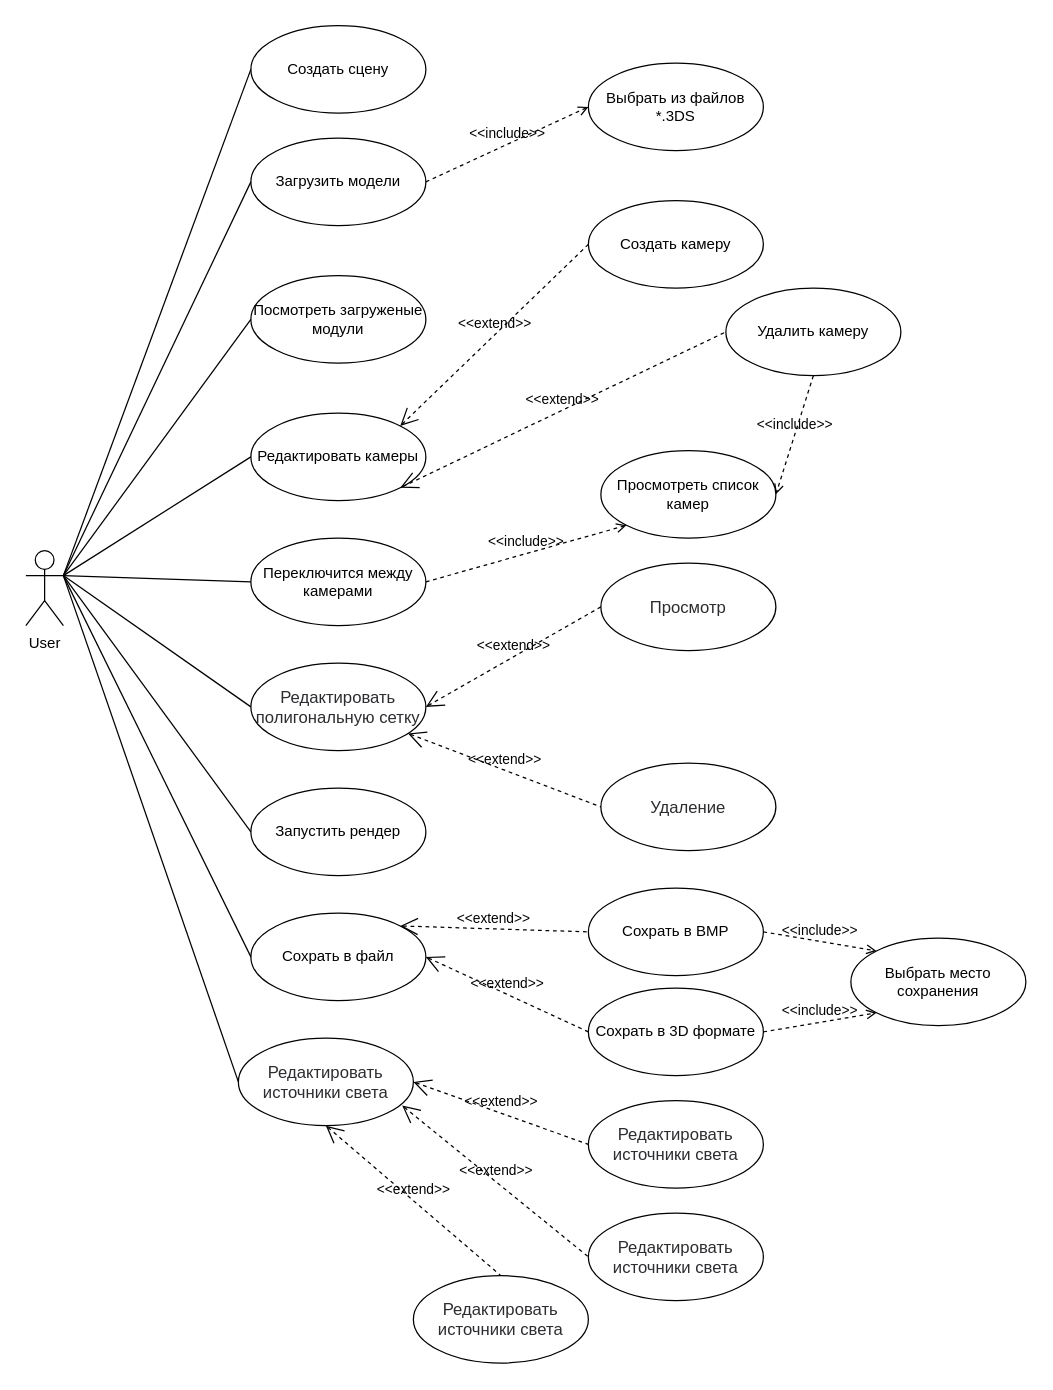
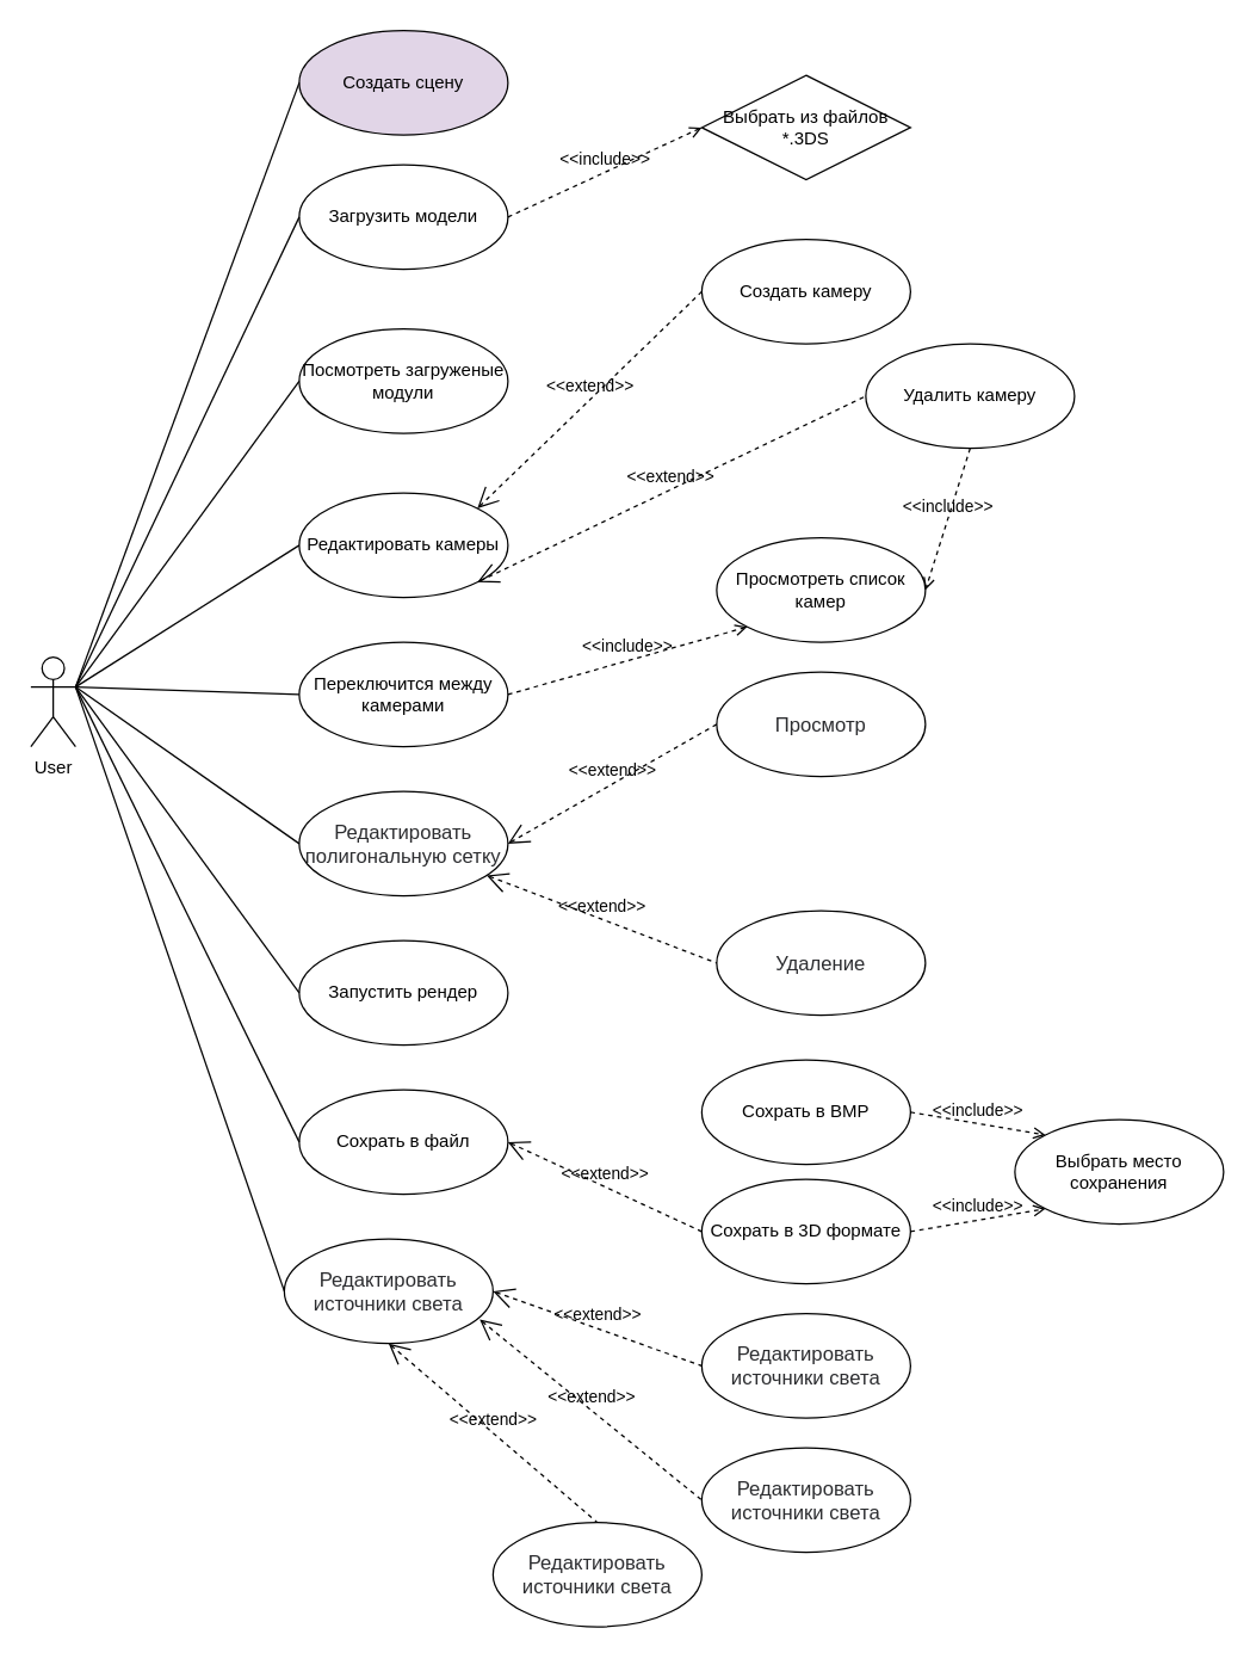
  <mxCell id="0" />
  <mxCell id="1" parent="0" />
  <mxCell id="2" value="User" style="shape=umlActor;html=1;verticalLabelPosition=bottom;verticalAlign=top;align=center;" vertex="1" parent="1"><mxGeometry x="20" y="440" width="30" height="60" as="geometry" /></mxCell>
- <mxCell id="3" value="Создать сцену" style="ellipse;whiteSpace=wrap;html=1;" vertex="1" parent="1"><mxGeometry x="200" y="20" width="140" height="70" as="geometry" /></mxCell>
+ <mxCell id="3" value="Создать сцену" style="ellipse;whiteSpace=wrap;html=1;fillColor=#e1d5e7;" vertex="1" parent="1"><mxGeometry x="200" y="20" width="140" height="70" as="geometry" /></mxCell>
  <mxCell id="4" value="Загрузить модели" style="ellipse;whiteSpace=wrap;html=1;" vertex="1" parent="1"><mxGeometry x="200" y="110" width="140" height="70" as="geometry" /></mxCell>
  <mxCell id="5" value="Посмотреть загруженые модули" style="ellipse;whiteSpace=wrap;html=1;" vertex="1" parent="1"><mxGeometry x="200" y="220" width="140" height="70" as="geometry" /></mxCell>
- <mxCell id="6" value="Выбрать из файлов *.3DS" style="ellipse;whiteSpace=wrap;html=1;" vertex="1" parent="1"><mxGeometry x="470" y="50" width="140" height="70" as="geometry" /></mxCell>
+ <mxCell id="6" value="Выбрать из файлов *.3DS" style="rhombus;whiteSpace=wrap;html=1;" vertex="1" parent="1"><mxGeometry x="470" y="50" width="140" height="70" as="geometry" /></mxCell>
  <mxCell id="7" value="&amp;lt;&amp;lt;include&amp;gt;&amp;gt;" style="edgeStyle=none;html=1;endArrow=open;verticalAlign=bottom;dashed=1;labelBackgroundColor=none;exitX=1;exitY=0.5;exitDx=0;exitDy=0;entryX=0;entryY=0.5;entryDx=0;entryDy=0;" edge="1" parent="1" source="4" target="6"><mxGeometry width="160" relative="1" as="geometry"><mxPoint x="360" y="230" as="sourcePoint" /><mxPoint x="520" y="230" as="targetPoint" /></mxGeometry></mxCell>
  <mxCell id="8" value="Редактировать камеры" style="ellipse;whiteSpace=wrap;html=1;" vertex="1" parent="1"><mxGeometry x="200" y="330" width="140" height="70" as="geometry" /></mxCell>
  <mxCell id="9" value="Удалить камеру" style="ellipse;whiteSpace=wrap;html=1;" vertex="1" parent="1"><mxGeometry x="580" y="230" width="140" height="70" as="geometry" /></mxCell>
  <mxCell id="10" value="Просмотреть список камер" style="ellipse;whiteSpace=wrap;html=1;" vertex="1" parent="1"><mxGeometry x="480" y="360" width="140" height="70" as="geometry" /></mxCell>
  <mxCell id="11" value="&amp;lt;&amp;lt;include&amp;gt;&amp;gt;" style="edgeStyle=none;html=1;endArrow=open;verticalAlign=bottom;dashed=1;labelBackgroundColor=none;exitX=0.5;exitY=1;exitDx=0;exitDy=0;entryX=1;entryY=0.5;entryDx=0;entryDy=0;" edge="1" parent="1" source="9" target="10"><mxGeometry width="160" relative="1" as="geometry"><mxPoint x="360" y="580" as="sourcePoint" /><mxPoint x="520" y="580" as="targetPoint" /></mxGeometry></mxCell>
  <mxCell id="12" value="Переключится между камерами" style="ellipse;whiteSpace=wrap;html=1;" vertex="1" parent="1"><mxGeometry x="200" y="430" width="140" height="70" as="geometry" /></mxCell>
  <mxCell id="13" value="&amp;lt;&amp;lt;include&amp;gt;&amp;gt;" style="edgeStyle=none;html=1;endArrow=open;verticalAlign=bottom;dashed=1;labelBackgroundColor=none;exitX=1;exitY=0.5;exitDx=0;exitDy=0;entryX=0;entryY=1;entryDx=0;entryDy=0;" edge="1" parent="1" source="12" target="10"><mxGeometry width="160" relative="1" as="geometry"><mxPoint x="300" y="460" as="sourcePoint" /><mxPoint x="460" y="460" as="targetPoint" /></mxGeometry></mxCell>
  <mxCell id="14" value="&lt;font color=&quot;#2c2d30&quot; face=&quot;arial&quot;&gt;&lt;span style=&quot;font-size: 13.333px&quot;&gt;Редактировать полигональную сетку&lt;/span&gt;&lt;/font&gt;" style="ellipse;whiteSpace=wrap;html=1;" vertex="1" parent="1"><mxGeometry x="200" y="530" width="140" height="70" as="geometry" /></mxCell>
  <mxCell id="15" value="&lt;font color=&quot;#2c2d30&quot; face=&quot;arial&quot;&gt;&lt;span style=&quot;font-size: 13.333px&quot;&gt;Просмотр&lt;/span&gt;&lt;/font&gt;" style="ellipse;whiteSpace=wrap;html=1;" vertex="1" parent="1"><mxGeometry x="480" y="450" width="140" height="70" as="geometry" /></mxCell>
  <mxCell id="16" value="&lt;font color=&quot;#2c2d30&quot; face=&quot;arial&quot;&gt;&lt;span style=&quot;font-size: 13.333px&quot;&gt;Удаление&lt;/span&gt;&lt;/font&gt;" style="ellipse;whiteSpace=wrap;html=1;" vertex="1" parent="1"><mxGeometry x="480" y="610" width="140" height="70" as="geometry" /></mxCell>
  <mxCell id="17" value="&amp;lt;&amp;lt;extend&amp;gt;&amp;gt;" style="edgeStyle=none;html=1;startArrow=open;endArrow=none;startSize=12;verticalAlign=bottom;dashed=1;labelBackgroundColor=none;entryX=0;entryY=0.5;entryDx=0;entryDy=0;exitX=1;exitY=0.5;exitDx=0;exitDy=0;" edge="1" parent="1" source="14" target="15"><mxGeometry width="160" relative="1" as="geometry"><mxPoint x="300" y="520" as="sourcePoint" /><mxPoint x="460" y="520" as="targetPoint" /></mxGeometry></mxCell>
  <mxCell id="18" value="&amp;lt;&amp;lt;extend&amp;gt;&amp;gt;" style="edgeStyle=none;html=1;startArrow=open;endArrow=none;startSize=12;verticalAlign=bottom;dashed=1;labelBackgroundColor=none;entryX=0;entryY=0.5;entryDx=0;entryDy=0;" edge="1" parent="1" source="14" target="16"><mxGeometry width="160" relative="1" as="geometry"><mxPoint x="310" y="660" as="sourcePoint" /><mxPoint x="470" y="660" as="targetPoint" /></mxGeometry></mxCell>
  <mxCell id="19" value="Создать камеру" style="ellipse;whiteSpace=wrap;html=1;" vertex="1" parent="1"><mxGeometry x="470" y="160" width="140" height="70" as="geometry" /></mxCell>
  <mxCell id="20" value="&amp;lt;&amp;lt;extend&amp;gt;&amp;gt;" style="edgeStyle=none;html=1;startArrow=open;endArrow=none;startSize=12;verticalAlign=bottom;dashed=1;labelBackgroundColor=none;entryX=0;entryY=0.5;entryDx=0;entryDy=0;exitX=1;exitY=0;exitDx=0;exitDy=0;" edge="1" parent="1" source="8" target="19"><mxGeometry width="160" relative="1" as="geometry"><mxPoint x="-10" y="400" as="sourcePoint" /><mxPoint x="150" y="400" as="targetPoint" /></mxGeometry></mxCell>
  <mxCell id="21" value="&amp;lt;&amp;lt;extend&amp;gt;&amp;gt;" style="edgeStyle=none;html=1;startArrow=open;endArrow=none;startSize=12;verticalAlign=bottom;dashed=1;labelBackgroundColor=none;entryX=0;entryY=0.5;entryDx=0;entryDy=0;exitX=1;exitY=1;exitDx=0;exitDy=0;" edge="1" parent="1" source="8" target="9"><mxGeometry width="160" relative="1" as="geometry"><mxPoint x="30" y="490" as="sourcePoint" /><mxPoint x="190" y="490" as="targetPoint" /></mxGeometry></mxCell>
  <mxCell id="22" value="Запустить рендер" style="ellipse;whiteSpace=wrap;html=1;" vertex="1" parent="1"><mxGeometry x="200" y="630" width="140" height="70" as="geometry" /></mxCell>
  <mxCell id="23" value="Сохрать в файл" style="ellipse;whiteSpace=wrap;html=1;" vertex="1" parent="1"><mxGeometry x="200" y="730" width="140" height="70" as="geometry" /></mxCell>
  <mxCell id="24" value="Сохрать в BMP" style="ellipse;whiteSpace=wrap;html=1;" vertex="1" parent="1"><mxGeometry x="470" y="710" width="140" height="70" as="geometry" /></mxCell>
  <mxCell id="25" value="Сохрать в 3D формате" style="ellipse;whiteSpace=wrap;html=1;" vertex="1" parent="1"><mxGeometry x="470" y="790" width="140" height="70" as="geometry" /></mxCell>
- <mxCell id="26" value="&amp;lt;&amp;lt;extend&amp;gt;&amp;gt;" style="edgeStyle=none;html=1;startArrow=open;endArrow=none;startSize=12;verticalAlign=bottom;dashed=1;labelBackgroundColor=none;entryX=0;entryY=0.5;entryDx=0;entryDy=0;exitX=1;exitY=0;exitDx=0;exitDy=0;" edge="1" parent="1" source="23" target="24"><mxGeometry width="160" relative="1" as="geometry"><mxPoint x="260" y="880" as="sourcePoint" /><mxPoint x="420" y="880" as="targetPoint" /></mxGeometry></mxCell>
  <mxCell id="27" value="&amp;lt;&amp;lt;extend&amp;gt;&amp;gt;" style="edgeStyle=none;html=1;startArrow=open;endArrow=none;startSize=12;verticalAlign=bottom;dashed=1;labelBackgroundColor=none;entryX=0;entryY=0.5;entryDx=0;entryDy=0;exitX=1;exitY=0.5;exitDx=0;exitDy=0;" edge="1" parent="1" source="23" target="25"><mxGeometry width="160" relative="1" as="geometry"><mxPoint x="170" y="870" as="sourcePoint" /><mxPoint x="330" y="870" as="targetPoint" /></mxGeometry></mxCell>
  <mxCell id="28" value="Выбрать место сохранения" style="ellipse;whiteSpace=wrap;html=1;" vertex="1" parent="1"><mxGeometry x="680" y="750" width="140" height="70" as="geometry" /></mxCell>
  <mxCell id="29" value="&amp;lt;&amp;lt;include&amp;gt;&amp;gt;" style="edgeStyle=none;html=1;endArrow=open;verticalAlign=bottom;dashed=1;labelBackgroundColor=none;exitX=1;exitY=0.5;exitDx=0;exitDy=0;entryX=0;entryY=0;entryDx=0;entryDy=0;" edge="1" parent="1" source="24" target="28"><mxGeometry width="160" relative="1" as="geometry"><mxPoint x="430" y="930" as="sourcePoint" /><mxPoint x="590" y="930" as="targetPoint" /></mxGeometry></mxCell>
  <mxCell id="30" value="&amp;lt;&amp;lt;include&amp;gt;&amp;gt;" style="edgeStyle=none;html=1;endArrow=open;verticalAlign=bottom;dashed=1;labelBackgroundColor=none;entryX=0;entryY=1;entryDx=0;entryDy=0;exitX=1;exitY=0.5;exitDx=0;exitDy=0;" edge="1" parent="1" source="25" target="28"><mxGeometry width="160" relative="1" as="geometry"><mxPoint x="560" y="930" as="sourcePoint" /><mxPoint x="720" y="930" as="targetPoint" /></mxGeometry></mxCell>
  <mxCell id="31" value="&lt;span id=&quot;docs-internal-guid-a2727379-7fff-6ba3-ea59-ed218590dcc9&quot;&gt;&lt;span style=&quot;font-size: 10pt ; font-family: &amp;#34;arial&amp;#34; ; color: rgb(44 , 45 , 48) ; background-color: transparent ; vertical-align: baseline&quot;&gt;Редактировать источники света&lt;/span&gt;&lt;/span&gt;" style="ellipse;whiteSpace=wrap;html=1;" vertex="1" parent="1"><mxGeometry x="190" y="830" width="140" height="70" as="geometry" /></mxCell>
  <mxCell id="32" value="&lt;span id=&quot;docs-internal-guid-a2727379-7fff-6ba3-ea59-ed218590dcc9&quot;&gt;&lt;span style=&quot;font-size: 10pt ; font-family: &amp;#34;arial&amp;#34; ; color: rgb(44 , 45 , 48) ; background-color: transparent ; vertical-align: baseline&quot;&gt;Редактировать источники света&lt;/span&gt;&lt;/span&gt;" style="ellipse;whiteSpace=wrap;html=1;" vertex="1" parent="1"><mxGeometry x="470" y="880" width="140" height="70" as="geometry" /></mxCell>
  <mxCell id="33" value="&lt;span id=&quot;docs-internal-guid-a2727379-7fff-6ba3-ea59-ed218590dcc9&quot;&gt;&lt;span style=&quot;font-size: 10pt ; font-family: &amp;#34;arial&amp;#34; ; color: rgb(44 , 45 , 48) ; background-color: transparent ; vertical-align: baseline&quot;&gt;Редактировать источники света&lt;/span&gt;&lt;/span&gt;" style="ellipse;whiteSpace=wrap;html=1;" vertex="1" parent="1"><mxGeometry x="470" y="970" width="140" height="70" as="geometry" /></mxCell>
  <mxCell id="34" value="&lt;span id=&quot;docs-internal-guid-a2727379-7fff-6ba3-ea59-ed218590dcc9&quot;&gt;&lt;span style=&quot;font-size: 10pt ; font-family: &amp;#34;arial&amp;#34; ; color: rgb(44 , 45 , 48) ; background-color: transparent ; vertical-align: baseline&quot;&gt;Редактировать источники света&lt;/span&gt;&lt;/span&gt;" style="ellipse;whiteSpace=wrap;html=1;" vertex="1" parent="1"><mxGeometry x="330" y="1020" width="140" height="70" as="geometry" /></mxCell>
  <mxCell id="35" value="&amp;lt;&amp;lt;extend&amp;gt;&amp;gt;" style="edgeStyle=none;html=1;startArrow=open;endArrow=none;startSize=12;verticalAlign=bottom;dashed=1;labelBackgroundColor=none;entryX=0;entryY=0.5;entryDx=0;entryDy=0;exitX=1;exitY=0.5;exitDx=0;exitDy=0;" edge="1" parent="1" source="31" target="32"><mxGeometry width="160" relative="1" as="geometry"><mxPoint x="280" y="940" as="sourcePoint" /><mxPoint x="440" y="940" as="targetPoint" /></mxGeometry></mxCell>
  <mxCell id="36" value="&amp;lt;&amp;lt;extend&amp;gt;&amp;gt;" style="edgeStyle=none;html=1;startArrow=open;endArrow=none;startSize=12;verticalAlign=bottom;dashed=1;labelBackgroundColor=none;entryX=0;entryY=0.5;entryDx=0;entryDy=0;exitX=0.936;exitY=0.771;exitDx=0;exitDy=0;exitPerimeter=0;" edge="1" parent="1" source="31" target="33"><mxGeometry width="160" relative="1" as="geometry"><mxPoint x="270" y="960" as="sourcePoint" /><mxPoint x="430" y="960" as="targetPoint" /></mxGeometry></mxCell>
  <mxCell id="37" value="&amp;lt;&amp;lt;extend&amp;gt;&amp;gt;" style="edgeStyle=none;html=1;startArrow=open;endArrow=none;startSize=12;verticalAlign=bottom;dashed=1;labelBackgroundColor=none;entryX=0.5;entryY=0;entryDx=0;entryDy=0;exitX=0.5;exitY=1;exitDx=0;exitDy=0;" edge="1" parent="1" source="31" target="34"><mxGeometry width="160" relative="1" as="geometry"><mxPoint x="90" y="980" as="sourcePoint" /><mxPoint x="250" y="980" as="targetPoint" /></mxGeometry></mxCell>
  <mxCell id="38" value="" style="edgeStyle=none;html=1;endArrow=none;verticalAlign=bottom;exitX=1;exitY=0.333;exitDx=0;exitDy=0;exitPerimeter=0;entryX=0;entryY=0.5;entryDx=0;entryDy=0;" edge="1" parent="1" source="2" target="3"><mxGeometry width="160" relative="1" as="geometry"><mxPoint x="0" y="340" as="sourcePoint" /><mxPoint x="160" y="340" as="targetPoint" /></mxGeometry></mxCell>
  <mxCell id="39" value="" style="edgeStyle=none;html=1;endArrow=none;verticalAlign=bottom;exitX=1;exitY=0.333;exitDx=0;exitDy=0;exitPerimeter=0;entryX=0;entryY=0.5;entryDx=0;entryDy=0;" edge="1" parent="1" source="2" target="4"><mxGeometry width="160" relative="1" as="geometry"><mxPoint x="0" y="570" as="sourcePoint" /><mxPoint x="160" y="570" as="targetPoint" /></mxGeometry></mxCell>
  <mxCell id="40" value="" style="edgeStyle=none;html=1;endArrow=none;verticalAlign=bottom;exitX=1;exitY=0.333;exitDx=0;exitDy=0;exitPerimeter=0;entryX=0;entryY=0.5;entryDx=0;entryDy=0;" edge="1" parent="1" source="2" target="5"><mxGeometry width="160" relative="1" as="geometry"><mxPoint x="-10" y="550" as="sourcePoint" /><mxPoint x="150" y="550" as="targetPoint" /></mxGeometry></mxCell>
  <mxCell id="41" value="" style="edgeStyle=none;html=1;endArrow=none;verticalAlign=bottom;exitX=1;exitY=0.333;exitDx=0;exitDy=0;exitPerimeter=0;entryX=0;entryY=0.5;entryDx=0;entryDy=0;" edge="1" parent="1" source="2" target="8"><mxGeometry width="160" relative="1" as="geometry"><mxPoint x="50" y="590" as="sourcePoint" /><mxPoint x="210" y="590" as="targetPoint" /></mxGeometry></mxCell>
  <mxCell id="42" value="" style="edgeStyle=none;html=1;endArrow=none;verticalAlign=bottom;exitX=1;exitY=0.333;exitDx=0;exitDy=0;exitPerimeter=0;entryX=0;entryY=0.5;entryDx=0;entryDy=0;" edge="1" parent="1" source="2" target="12"><mxGeometry width="160" relative="1" as="geometry"><mxPoint x="50" y="590" as="sourcePoint" /><mxPoint x="210" y="590" as="targetPoint" /></mxGeometry></mxCell>
  <mxCell id="43" value="" style="edgeStyle=none;html=1;endArrow=none;verticalAlign=bottom;exitX=1;exitY=0.333;exitDx=0;exitDy=0;exitPerimeter=0;entryX=0;entryY=0.5;entryDx=0;entryDy=0;" edge="1" parent="1" source="2" target="14"><mxGeometry width="160" relative="1" as="geometry"><mxPoint x="80" y="580" as="sourcePoint" /><mxPoint x="240" y="580" as="targetPoint" /></mxGeometry></mxCell>
  <mxCell id="44" value="" style="edgeStyle=none;html=1;endArrow=none;verticalAlign=bottom;exitX=1;exitY=0.333;exitDx=0;exitDy=0;exitPerimeter=0;entryX=0;entryY=0.5;entryDx=0;entryDy=0;" edge="1" parent="1" source="2" target="22"><mxGeometry width="160" relative="1" as="geometry"><mxPoint x="30" y="650" as="sourcePoint" /><mxPoint x="190" y="650" as="targetPoint" /></mxGeometry></mxCell>
  <mxCell id="45" value="" style="edgeStyle=none;html=1;endArrow=none;verticalAlign=bottom;exitX=1;exitY=0.333;exitDx=0;exitDy=0;exitPerimeter=0;entryX=0;entryY=0.5;entryDx=0;entryDy=0;" edge="1" parent="1" source="2" target="23"><mxGeometry width="160" relative="1" as="geometry"><mxPoint x="-20" y="700" as="sourcePoint" /><mxPoint x="140" y="700" as="targetPoint" /></mxGeometry></mxCell>
  <mxCell id="46" value="" style="edgeStyle=none;html=1;endArrow=none;verticalAlign=bottom;exitX=1;exitY=0.333;exitDx=0;exitDy=0;exitPerimeter=0;entryX=0;entryY=0.5;entryDx=0;entryDy=0;" edge="1" parent="1" source="2" target="31"><mxGeometry width="160" relative="1" as="geometry"><mxPoint x="30" y="720" as="sourcePoint" /><mxPoint x="190" y="720" as="targetPoint" /></mxGeometry></mxCell>
